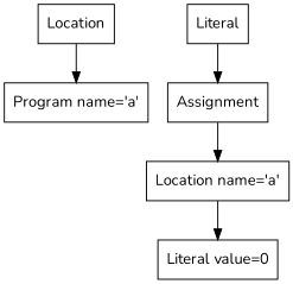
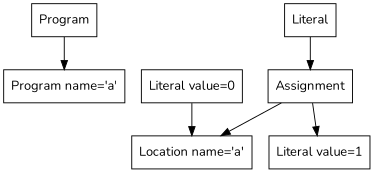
  digraph {
    fontname=Nunito
    node [fontname=Nunito shape=box]
    edge [fontname=Nunito]
    n1 [label="Program name='a'"]
    n2 [label="Literal value=0"]
    n3 [label="Location name='a'"]
+   n4 [label="Literal value=1"]
    n5 [label=Assignment]
    n6 [label=Literal]
-   n7 [label=Location]
-   n3 -> n2
+   n7 [label=Program]
+   n2 -> n3
    n5 -> n3
+   n5 -> n4
    n6 -> n5
    n7 -> n1
  }
